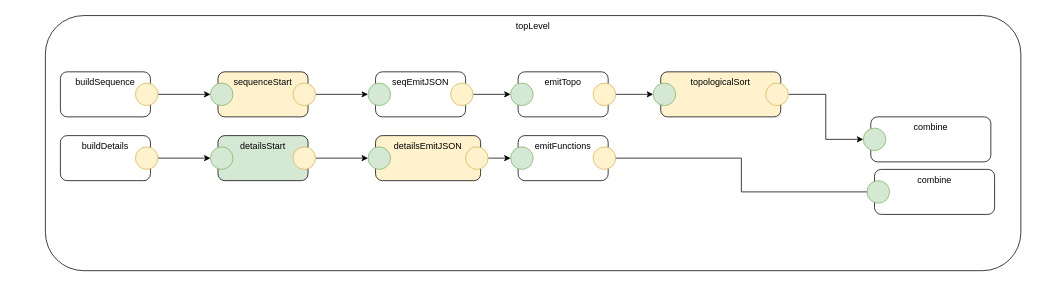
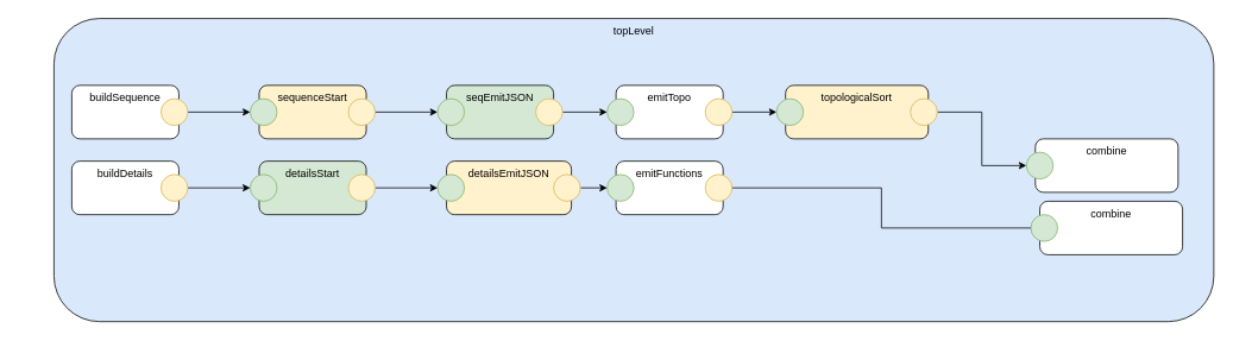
  <mxCell id="0" />
  <mxCell id="1" parent="0" />
- <mxCell id="2" value="topLevel" style="rounded=1;whiteSpace=wrap;html=1;verticalAlign=top;" parent="1" vertex="1"><mxGeometry x="60" y="20" width="1300" height="340" as="geometry" /></mxCell>
+ <mxCell id="2" value="topLevel" style="rounded=1;whiteSpace=wrap;html=1;verticalAlign=top;fillColor=#dae8fc;" parent="1" vertex="1"><mxGeometry x="60" y="20" width="1300" height="340" as="geometry" /></mxCell>
  <mxCell id="3" value="sequenceStart" style="rounded=1;whiteSpace=wrap;html=1;verticalAlign=top;fillColor=#fff2cc;" parent="1" vertex="1"><mxGeometry x="290" y="95" width="120" height="60" as="geometry" /></mxCell>
- <mxCell id="4" value="seqEmitJSON" style="rounded=1;whiteSpace=wrap;html=1;verticalAlign=top;" parent="1" vertex="1"><mxGeometry x="500" y="95" width="120" height="60" as="geometry" /></mxCell>
+ <mxCell id="4" value="seqEmitJSON" style="rounded=1;whiteSpace=wrap;html=1;verticalAlign=top;fillColor=#d5e8d4;" parent="1" vertex="1"><mxGeometry x="500" y="95" width="120" height="60" as="geometry" /></mxCell>
  <mxCell id="5" value="" style="ellipse;whiteSpace=wrap;html=1;aspect=fixed;fillColor=#d5e8d4;align=center;strokeColor=#82b366;textOpacity=50;" parent="1" vertex="1"><mxGeometry x="490" y="110" width="30" height="30" as="geometry" /></mxCell>
  <mxCell id="6" style="edgeStyle=orthogonalEdgeStyle;rounded=0;orthogonalLoop=1;jettySize=auto;html=1;entryX=0;entryY=0.5;entryDx=0;entryDy=0;" parent="1" source="7" target="5" edge="1"><mxGeometry relative="1" as="geometry" /></mxCell>
  <mxCell id="7" value="" style="ellipse;whiteSpace=wrap;html=1;aspect=fixed;fillColor=#fff2cc;align=center;strokeColor=#d6b656;textOpacity=50;" parent="1" vertex="1"><mxGeometry x="390" y="110" width="30" height="30" as="geometry" /></mxCell>
  <mxCell id="8" style="edgeStyle=orthogonalEdgeStyle;rounded=0;orthogonalLoop=1;jettySize=auto;html=1;exitX=1;exitY=0.5;exitDx=0;exitDy=0;" parent="1" edge="1"><mxGeometry relative="1" as="geometry"><mxPoint x="450" y="40" as="sourcePoint" /></mxGeometry></mxCell>
  <mxCell id="9" style="edgeStyle=orthogonalEdgeStyle;rounded=0;orthogonalLoop=1;jettySize=auto;html=1;" parent="1" edge="1"><mxGeometry relative="1" as="geometry"><mxPoint x="20" y="40" as="sourcePoint" /></mxGeometry></mxCell>
  <mxCell id="10" value="buildSequence" style="rounded=1;whiteSpace=wrap;html=1;verticalAlign=top;" parent="1" vertex="1"><mxGeometry x="80" y="95" width="120" height="60" as="geometry" /></mxCell>
  <mxCell id="11" style="edgeStyle=orthogonalEdgeStyle;rounded=0;orthogonalLoop=1;jettySize=auto;html=1;exitX=1;exitY=0.5;exitDx=0;exitDy=0;" parent="1" source="12" target="16" edge="1"><mxGeometry relative="1" as="geometry" /></mxCell>
  <mxCell id="12" value="" style="ellipse;whiteSpace=wrap;html=1;aspect=fixed;fillColor=#fff2cc;align=center;strokeColor=#d6b656;textOpacity=50;" parent="1" vertex="1"><mxGeometry x="180" y="110" width="30" height="30" as="geometry" /></mxCell>
  <mxCell id="13" value="buildDetails" style="rounded=1;whiteSpace=wrap;html=1;verticalAlign=top;" parent="1" vertex="1"><mxGeometry x="80" y="180" width="120" height="60" as="geometry" /></mxCell>
  <mxCell id="14" style="edgeStyle=orthogonalEdgeStyle;rounded=0;orthogonalLoop=1;jettySize=auto;html=1;entryX=0;entryY=0.5;entryDx=0;entryDy=0;" parent="1" source="15" target="22" edge="1"><mxGeometry relative="1" as="geometry" /></mxCell>
  <mxCell id="15" value="" style="ellipse;whiteSpace=wrap;html=1;aspect=fixed;fillColor=#fff2cc;align=center;strokeColor=#d6b656;textOpacity=50;" parent="1" vertex="1"><mxGeometry x="180" y="195" width="30" height="30" as="geometry" /></mxCell>
  <mxCell id="16" value="" style="ellipse;whiteSpace=wrap;html=1;aspect=fixed;fillColor=#d5e8d4;align=center;strokeColor=#82b366;textOpacity=50;" parent="1" vertex="1"><mxGeometry x="280" y="110" width="30" height="30" as="geometry" /></mxCell>
  <mxCell id="17" value="detailsStart" style="rounded=1;whiteSpace=wrap;html=1;verticalAlign=top;fillColor=#d5e8d4;" parent="1" vertex="1"><mxGeometry x="290" y="180" width="120" height="60" as="geometry" /></mxCell>
  <mxCell id="18" value="detailsEmitJSON" style="rounded=1;whiteSpace=wrap;html=1;verticalAlign=top;fillColor=#fff2cc;" parent="1" vertex="1"><mxGeometry x="500" y="180" width="140" height="60" as="geometry" /></mxCell>
  <mxCell id="19" value="" style="ellipse;whiteSpace=wrap;html=1;aspect=fixed;fillColor=#d5e8d4;align=center;strokeColor=#82b366;textOpacity=50;" parent="1" vertex="1"><mxGeometry x="490" y="195" width="30" height="30" as="geometry" /></mxCell>
  <mxCell id="20" style="edgeStyle=orthogonalEdgeStyle;rounded=0;orthogonalLoop=1;jettySize=auto;html=1;entryX=0;entryY=0.5;entryDx=0;entryDy=0;" parent="1" source="21" target="19" edge="1"><mxGeometry relative="1" as="geometry" /></mxCell>
  <mxCell id="21" value="" style="ellipse;whiteSpace=wrap;html=1;aspect=fixed;fillColor=#fff2cc;align=center;strokeColor=#d6b656;textOpacity=50;" parent="1" vertex="1"><mxGeometry x="390" y="195" width="30" height="30" as="geometry" /></mxCell>
  <mxCell id="22" value="" style="ellipse;whiteSpace=wrap;html=1;aspect=fixed;fillColor=#d5e8d4;align=center;strokeColor=#82b366;textOpacity=50;" parent="1" vertex="1"><mxGeometry x="280" y="195" width="30" height="30" as="geometry" /></mxCell>
  <mxCell id="23" value="emitTopo" style="rounded=1;whiteSpace=wrap;html=1;verticalAlign=top;" parent="1" vertex="1"><mxGeometry x="690" y="95" width="120" height="60" as="geometry" /></mxCell>
  <mxCell id="24" style="edgeStyle=orthogonalEdgeStyle;rounded=0;orthogonalLoop=1;jettySize=auto;html=1;exitX=1;exitY=0.5;exitDx=0;exitDy=0;entryX=0;entryY=0.5;entryDx=0;entryDy=0;" parent="1" source="25" target="32" edge="1"><mxGeometry relative="1" as="geometry" /></mxCell>
  <mxCell id="25" value="" style="ellipse;whiteSpace=wrap;html=1;aspect=fixed;fillColor=#fff2cc;align=center;strokeColor=#d6b656;textOpacity=50;" parent="1" vertex="1"><mxGeometry x="790" y="110" width="30" height="30" as="geometry" /></mxCell>
  <mxCell id="26" value="" style="ellipse;whiteSpace=wrap;html=1;aspect=fixed;fillColor=#d5e8d4;align=center;strokeColor=#82b366;textOpacity=50;" parent="1" vertex="1"><mxGeometry x="680" y="110" width="30" height="30" as="geometry" /></mxCell>
  <mxCell id="27" style="edgeStyle=orthogonalEdgeStyle;rounded=0;orthogonalLoop=1;jettySize=auto;html=1;exitX=1;exitY=0.5;exitDx=0;exitDy=0;entryX=0;entryY=0.5;entryDx=0;entryDy=0;" parent="1" source="28" target="26" edge="1"><mxGeometry relative="1" as="geometry" /></mxCell>
  <mxCell id="28" value="" style="ellipse;whiteSpace=wrap;html=1;aspect=fixed;fillColor=#fff2cc;align=center;strokeColor=#d6b656;textOpacity=50;" parent="1" vertex="1"><mxGeometry x="600" y="110" width="30" height="30" as="geometry" /></mxCell>
  <mxCell id="29" value="topologicalSort" style="rounded=1;whiteSpace=wrap;html=1;verticalAlign=top;fillColor=#fff2cc;" parent="1" vertex="1"><mxGeometry x="880" y="95" width="160" height="60" as="geometry" /></mxCell>
  <mxCell id="30" style="edgeStyle=orthogonalEdgeStyle;rounded=0;orthogonalLoop=1;jettySize=auto;html=1;exitX=1;exitY=0.5;exitDx=0;exitDy=0;entryX=0;entryY=0.5;entryDx=0;entryDy=0;" parent="1" source="31" target="34" edge="1"><mxGeometry relative="1" as="geometry" /></mxCell>
  <mxCell id="31" value="" style="ellipse;whiteSpace=wrap;html=1;aspect=fixed;fillColor=#fff2cc;align=center;strokeColor=#d6b656;textOpacity=50;" parent="1" vertex="1"><mxGeometry x="1020" y="110" width="30" height="30" as="geometry" /></mxCell>
  <mxCell id="32" value="" style="ellipse;whiteSpace=wrap;html=1;aspect=fixed;fillColor=#d5e8d4;align=center;strokeColor=#82b366;textOpacity=50;" parent="1" vertex="1"><mxGeometry x="870" y="110" width="30" height="30" as="geometry" /></mxCell>
  <mxCell id="33" value="combine" style="rounded=1;whiteSpace=wrap;html=1;verticalAlign=top;" parent="1" vertex="1"><mxGeometry x="1160" y="155" width="160" height="60" as="geometry" /></mxCell>
  <mxCell id="34" value="" style="ellipse;whiteSpace=wrap;html=1;aspect=fixed;fillColor=#d5e8d4;align=center;strokeColor=#82b366;textOpacity=50;" parent="1" vertex="1"><mxGeometry x="1150" y="170" width="30" height="30" as="geometry" /></mxCell>
  <mxCell id="35" style="edgeStyle=orthogonalEdgeStyle;rounded=0;orthogonalLoop=1;jettySize=auto;html=1;exitX=1;exitY=0.5;exitDx=0;exitDy=0;entryX=0;entryY=0.5;entryDx=0;entryDy=0;" parent="1" source="36" target="40" edge="1"><mxGeometry relative="1" as="geometry" /></mxCell>
  <mxCell id="36" value="" style="ellipse;whiteSpace=wrap;html=1;aspect=fixed;fillColor=#fff2cc;align=center;strokeColor=#d6b656;textOpacity=50;" parent="1" vertex="1"><mxGeometry x="620" y="195" width="30" height="30" as="geometry" /></mxCell>
  <mxCell id="37" style="edgeStyle=orthogonalEdgeStyle;rounded=0;orthogonalLoop=1;jettySize=auto;html=1;entryX=0;entryY=0.5;entryDx=0;entryDy=0;" parent="1" source="38" target="41" edge="1"><mxGeometry relative="1" as="geometry" /></mxCell>
  <mxCell id="38" value="emitFunctions" style="rounded=1;whiteSpace=wrap;html=1;verticalAlign=top;" parent="1" vertex="1"><mxGeometry x="690" y="180" width="120" height="60" as="geometry" /></mxCell>
  <mxCell id="39" value="" style="ellipse;whiteSpace=wrap;html=1;aspect=fixed;fillColor=#fff2cc;align=center;strokeColor=#d6b656;textOpacity=50;" parent="1" vertex="1"><mxGeometry x="790" y="195" width="30" height="30" as="geometry" /></mxCell>
  <mxCell id="40" value="" style="ellipse;whiteSpace=wrap;html=1;aspect=fixed;fillColor=#d5e8d4;align=center;strokeColor=#82b366;textOpacity=50;" parent="1" vertex="1"><mxGeometry x="680" y="195" width="30" height="30" as="geometry" /></mxCell>
  <mxCell id="41" value="combine" style="rounded=1;whiteSpace=wrap;html=1;verticalAlign=top;" parent="1" vertex="1"><mxGeometry x="1165" y="225" width="160" height="60" as="geometry" /></mxCell>
  <mxCell id="42" value="" style="ellipse;whiteSpace=wrap;html=1;aspect=fixed;fillColor=#d5e8d4;align=center;strokeColor=#82b366;textOpacity=50;" parent="1" vertex="1"><mxGeometry x="1155" y="240" width="30" height="30" as="geometry" /></mxCell>
